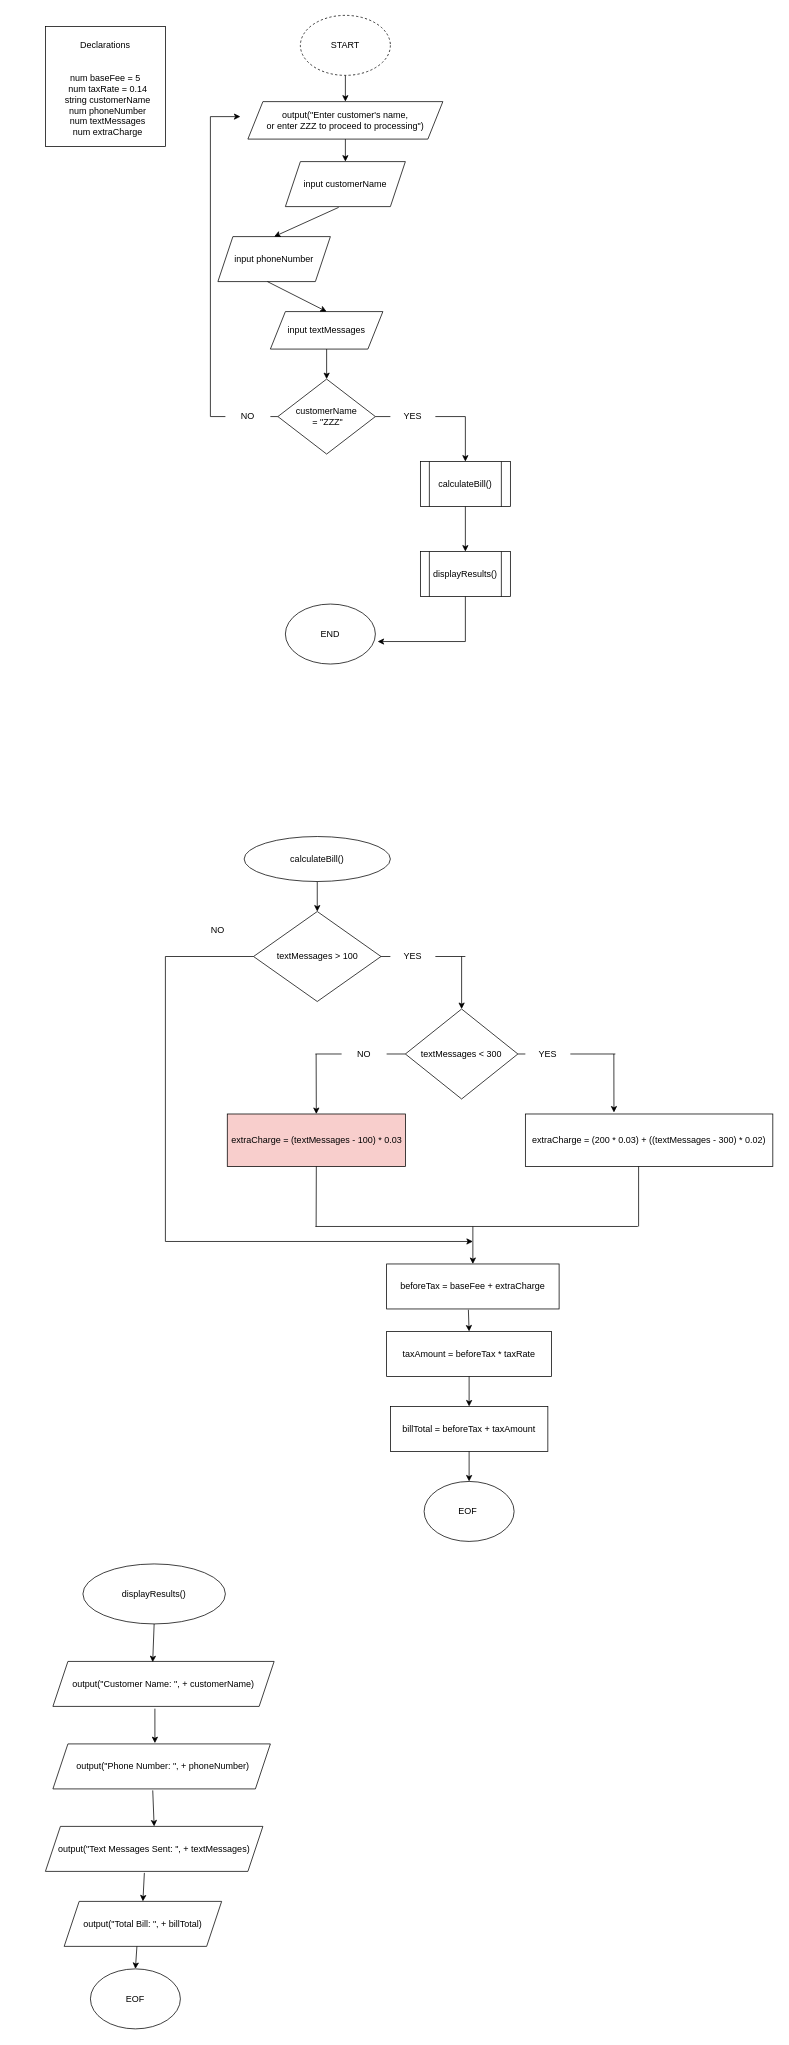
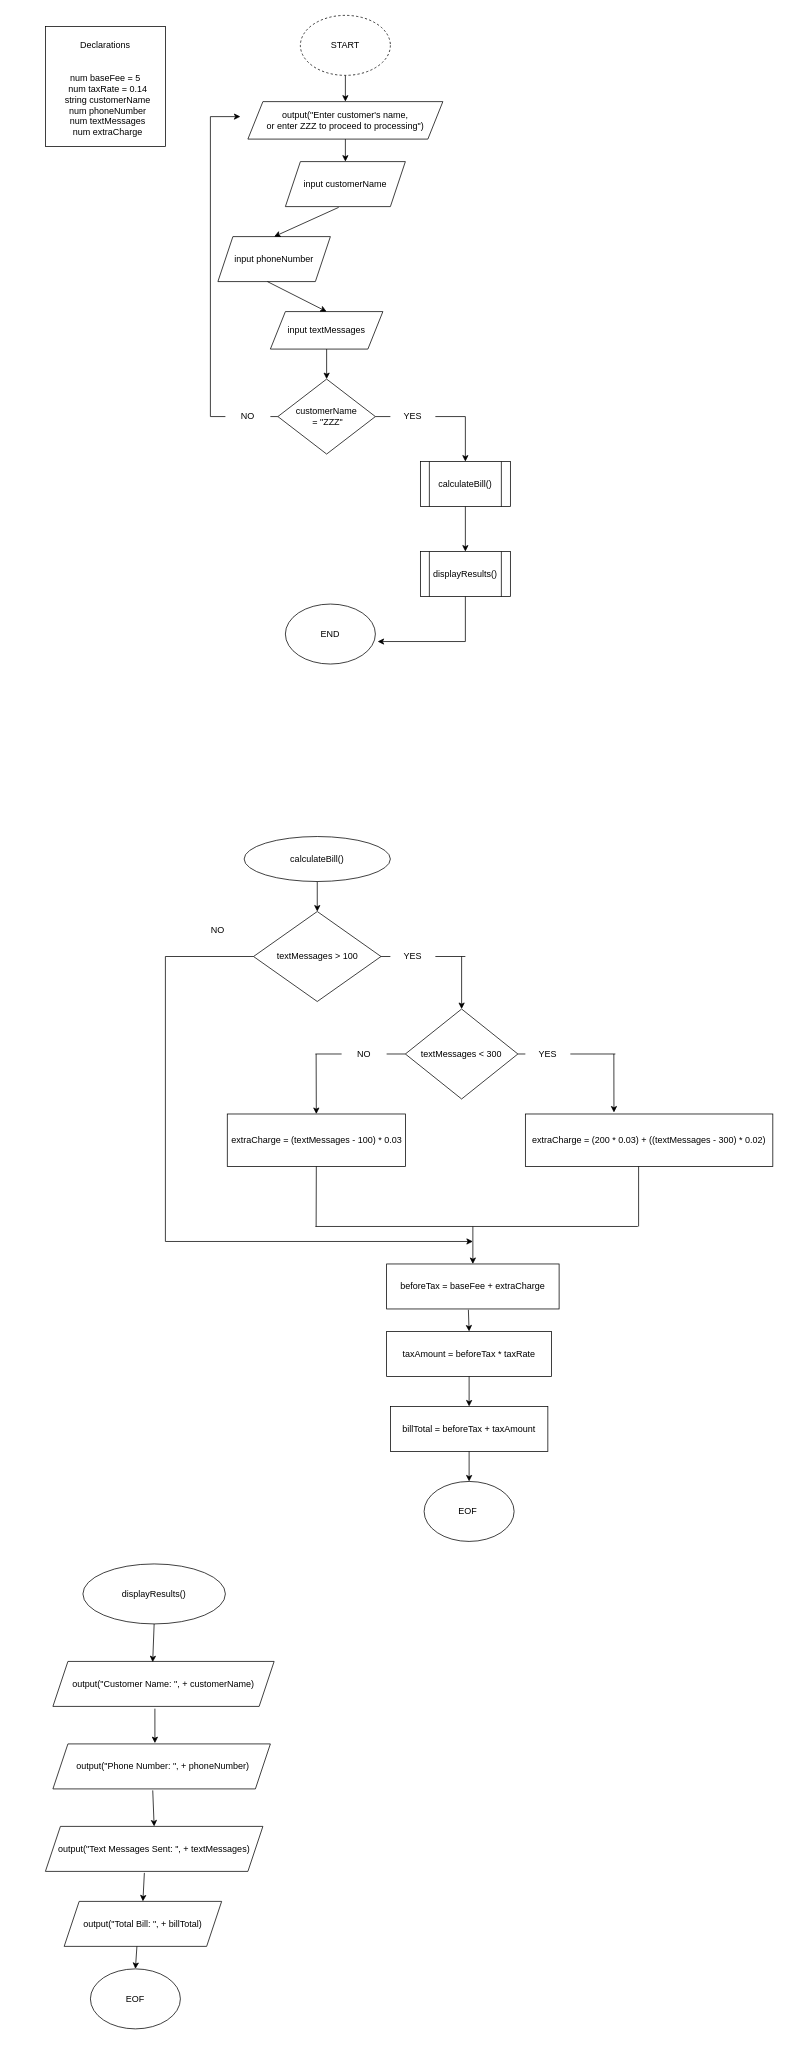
  <mxCell id="0" />
  <mxCell id="1" parent="0" />
  <mxCell id="2" value="" style="whiteSpace=wrap;html=1;aspect=fixed;" vertex="1" parent="1"><mxGeometry x="60" y="35" width="160" height="160" as="geometry" /></mxCell>
  <mxCell id="3" value="Declarations" style="text;html=1;align=center;verticalAlign=middle;whiteSpace=wrap;rounded=0;" vertex="1" parent="1"><mxGeometry x="70" y="45" width="140" height="30" as="geometry" /></mxCell>
  <mxCell id="4" value="&lt;div&gt;num baseFee = 5&lt;/div&gt;&lt;div&gt;&amp;nbsp; num taxRate = 0.14&lt;/div&gt;&lt;div&gt;&amp;nbsp; string customerName&lt;/div&gt;&lt;div&gt;&amp;nbsp; num phoneNumber&lt;/div&gt;&lt;div&gt;&amp;nbsp; num textMessages&lt;/div&gt;&lt;div&gt;&amp;nbsp; num extraCharge&lt;/div&gt;" style="text;html=1;align=center;verticalAlign=middle;whiteSpace=wrap;rounded=0;" vertex="1" parent="1"><mxGeometry x="20" y="75" width="240" height="130" as="geometry" /></mxCell>
  <mxCell id="5" value="START" style="ellipse;whiteSpace=wrap;html=1;dashed=1;" vertex="1" parent="1"><mxGeometry x="400" y="20" width="120" height="80" as="geometry" /></mxCell>
  <mxCell id="6" value="END" style="ellipse;whiteSpace=wrap;html=1;" vertex="1" parent="1"><mxGeometry x="380" y="805" width="120" height="80" as="geometry" /></mxCell>
  <mxCell id="7" value="output(&quot;Enter customer's name,&lt;div&gt;or enter ZZZ to proceed to processing&quot;)&lt;/div&gt;" style="shape=parallelogram;perimeter=parallelogramPerimeter;whiteSpace=wrap;html=1;fixedSize=1;" vertex="1" parent="1"><mxGeometry x="330" y="135" width="260" height="50" as="geometry" /></mxCell>
  <mxCell id="8" value="customerName&lt;div&gt;&amp;nbsp;= &quot;ZZZ&quot;&lt;/div&gt;" style="rhombus;whiteSpace=wrap;html=1;" vertex="1" parent="1"><mxGeometry x="370" y="505" width="130" height="100" as="geometry" /></mxCell>
  <mxCell id="9" value="calculateBill()" style="shape=process;whiteSpace=wrap;html=1;backgroundOutline=1;" vertex="1" parent="1"><mxGeometry x="560" y="615" width="120" height="60" as="geometry" /></mxCell>
  <mxCell id="10" value="displayResults()" style="shape=process;whiteSpace=wrap;html=1;backgroundOutline=1;" vertex="1" parent="1"><mxGeometry x="560" y="735" width="120" height="60" as="geometry" /></mxCell>
  <mxCell id="11" value="" style="endArrow=none;html=1;rounded=0;entryX=1;entryY=0.5;entryDx=0;entryDy=0;" edge="1" parent="1" source="20" target="8"><mxGeometry width="50" height="50" relative="1" as="geometry"><mxPoint x="620" y="555" as="sourcePoint" /><mxPoint x="430" y="375" as="targetPoint" /></mxGeometry></mxCell>
  <mxCell id="12" value="" style="endArrow=classic;html=1;rounded=0;entryX=0.5;entryY=0;entryDx=0;entryDy=0;" edge="1" parent="1" target="9"><mxGeometry width="50" height="50" relative="1" as="geometry"><mxPoint x="620" y="555" as="sourcePoint" /><mxPoint x="430" y="375" as="targetPoint" /></mxGeometry></mxCell>
  <mxCell id="13" value="" style="endArrow=classic;html=1;rounded=0;entryX=0.5;entryY=0;entryDx=0;entryDy=0;exitX=0.5;exitY=1;exitDx=0;exitDy=0;" edge="1" parent="1" source="9" target="10"><mxGeometry width="50" height="50" relative="1" as="geometry"><mxPoint x="380" y="425" as="sourcePoint" /><mxPoint x="430" y="375" as="targetPoint" /></mxGeometry></mxCell>
  <mxCell id="14" value="" style="endArrow=classic;html=1;rounded=0;entryX=1.025;entryY=0.625;entryDx=0;entryDy=0;entryPerimeter=0;" edge="1" parent="1" target="6"><mxGeometry width="50" height="50" relative="1" as="geometry"><mxPoint x="620" y="855" as="sourcePoint" /><mxPoint x="430" y="375" as="targetPoint" /></mxGeometry></mxCell>
  <mxCell id="15" value="input customerName" style="shape=parallelogram;perimeter=parallelogramPerimeter;whiteSpace=wrap;html=1;fixedSize=1;" vertex="1" parent="1"><mxGeometry x="380" y="215" width="160" height="60" as="geometry" /></mxCell>
  <mxCell id="16" value="input phoneNumber" style="shape=parallelogram;perimeter=parallelogramPerimeter;whiteSpace=wrap;html=1;fixedSize=1;" vertex="1" parent="1"><mxGeometry x="290" y="315" width="150" height="60" as="geometry" /></mxCell>
  <mxCell id="17" value="input textMessages" style="shape=parallelogram;perimeter=parallelogramPerimeter;whiteSpace=wrap;html=1;fixedSize=1;" vertex="1" parent="1"><mxGeometry x="360" y="415" width="150" height="50" as="geometry" /></mxCell>
  <mxCell id="18" value="" style="endArrow=none;html=1;rounded=0;entryX=0.5;entryY=1;entryDx=0;entryDy=0;" edge="1" parent="1" target="10"><mxGeometry width="50" height="50" relative="1" as="geometry"><mxPoint x="620" y="855" as="sourcePoint" /><mxPoint x="430" y="565" as="targetPoint" /></mxGeometry></mxCell>
  <mxCell id="19" value="" style="endArrow=none;html=1;rounded=0;entryX=1;entryY=0.5;entryDx=0;entryDy=0;" edge="1" parent="1" target="20"><mxGeometry width="50" height="50" relative="1" as="geometry"><mxPoint x="620" y="555" as="sourcePoint" /><mxPoint x="500" y="555" as="targetPoint" /></mxGeometry></mxCell>
  <mxCell id="20" value="YES" style="text;html=1;align=center;verticalAlign=middle;whiteSpace=wrap;rounded=0;" vertex="1" parent="1"><mxGeometry x="520" y="540" width="60" height="30" as="geometry" /></mxCell>
  <mxCell id="21" value="" style="endArrow=classic;html=1;rounded=0;exitX=0.5;exitY=1;exitDx=0;exitDy=0;entryX=0.5;entryY=0;entryDx=0;entryDy=0;" edge="1" parent="1" source="5" target="7"><mxGeometry width="50" height="50" relative="1" as="geometry"><mxPoint x="380" y="415" as="sourcePoint" /><mxPoint x="430" y="365" as="targetPoint" /></mxGeometry></mxCell>
  <mxCell id="22" value="" style="endArrow=classic;html=1;rounded=0;exitX=0.5;exitY=1;exitDx=0;exitDy=0;entryX=0.5;entryY=0;entryDx=0;entryDy=0;" edge="1" parent="1" source="7" target="15"><mxGeometry width="50" height="50" relative="1" as="geometry"><mxPoint x="380" y="415" as="sourcePoint" /><mxPoint x="430" y="365" as="targetPoint" /></mxGeometry></mxCell>
  <mxCell id="23" value="" style="endArrow=classic;html=1;rounded=0;exitX=0.444;exitY=1.017;exitDx=0;exitDy=0;exitPerimeter=0;entryX=0.5;entryY=0;entryDx=0;entryDy=0;" edge="1" parent="1" source="15" target="16"><mxGeometry width="50" height="50" relative="1" as="geometry"><mxPoint x="380" y="415" as="sourcePoint" /><mxPoint x="430" y="365" as="targetPoint" /></mxGeometry></mxCell>
  <mxCell id="24" value="" style="endArrow=classic;html=1;rounded=0;entryX=0.5;entryY=0;entryDx=0;entryDy=0;exitX=0.44;exitY=1;exitDx=0;exitDy=0;exitPerimeter=0;" edge="1" parent="1" source="16" target="17"><mxGeometry width="50" height="50" relative="1" as="geometry"><mxPoint x="380" y="415" as="sourcePoint" /><mxPoint x="430" y="365" as="targetPoint" /></mxGeometry></mxCell>
  <mxCell id="25" value="" style="endArrow=classic;html=1;rounded=0;entryX=0.5;entryY=0;entryDx=0;entryDy=0;exitX=0.5;exitY=1;exitDx=0;exitDy=0;" edge="1" parent="1" source="17" target="8"><mxGeometry width="50" height="50" relative="1" as="geometry"><mxPoint x="380" y="415" as="sourcePoint" /><mxPoint x="430" y="365" as="targetPoint" /></mxGeometry></mxCell>
  <mxCell id="26" value="" style="endArrow=none;html=1;rounded=0;entryX=0;entryY=0.5;entryDx=0;entryDy=0;" edge="1" parent="1" source="30" target="8"><mxGeometry width="50" height="50" relative="1" as="geometry"><mxPoint x="280" y="555" as="sourcePoint" /><mxPoint x="430" y="365" as="targetPoint" /></mxGeometry></mxCell>
  <mxCell id="27" value="" style="endArrow=none;html=1;rounded=0;" edge="1" parent="1"><mxGeometry width="50" height="50" relative="1" as="geometry"><mxPoint x="280" y="155" as="sourcePoint" /><mxPoint x="280" y="555" as="targetPoint" /></mxGeometry></mxCell>
  <mxCell id="28" value="" style="endArrow=classic;html=1;rounded=0;" edge="1" parent="1"><mxGeometry width="50" height="50" relative="1" as="geometry"><mxPoint x="280" y="155" as="sourcePoint" /><mxPoint x="320" y="155" as="targetPoint" /></mxGeometry></mxCell>
  <mxCell id="29" value="" style="endArrow=none;html=1;rounded=0;entryX=0;entryY=0.5;entryDx=0;entryDy=0;" edge="1" parent="1" target="30"><mxGeometry width="50" height="50" relative="1" as="geometry"><mxPoint x="280" y="555" as="sourcePoint" /><mxPoint x="370" y="555" as="targetPoint" /></mxGeometry></mxCell>
  <mxCell id="30" value="NO" style="text;html=1;align=center;verticalAlign=middle;whiteSpace=wrap;rounded=0;" vertex="1" parent="1"><mxGeometry x="300" y="540" width="60" height="30" as="geometry" /></mxCell>
  <mxCell id="31" value="calculateBill()" style="ellipse;whiteSpace=wrap;html=1;" vertex="1" parent="1"><mxGeometry x="325" y="1115" width="195" height="60" as="geometry" /></mxCell>
  <mxCell id="32" value="textMessages &amp;gt; 100" style="rhombus;whiteSpace=wrap;html=1;" vertex="1" parent="1"><mxGeometry x="337.5" y="1215" width="170" height="120" as="geometry" /></mxCell>
  <mxCell id="33" value="NO" style="text;html=1;align=center;verticalAlign=middle;whiteSpace=wrap;rounded=0;" vertex="1" parent="1"><mxGeometry x="260" y="1225" width="60" height="30" as="geometry" /></mxCell>
  <mxCell id="34" value="textMessages &amp;lt; 300" style="rhombus;whiteSpace=wrap;html=1;" vertex="1" parent="1"><mxGeometry x="540" y="1345" width="150" height="120" as="geometry" /></mxCell>
- <mxCell id="35" value="extraCharge = (textMessages - 100) * 0.03" style="rounded=0;whiteSpace=wrap;html=1;fillColor=#f8cecc;" vertex="1" parent="1"><mxGeometry x="302.5" y="1485" width="237.5" height="70" as="geometry" /></mxCell>
+ <mxCell id="35" value="extraCharge = (textMessages - 100) * 0.03" style="rounded=0;whiteSpace=wrap;html=1;" vertex="1" parent="1"><mxGeometry x="302.5" y="1485" width="237.5" height="70" as="geometry" /></mxCell>
  <mxCell id="36" value="extraCharge = (200 * 0.03) + ((textMessages - 300) * 0.02)" style="rounded=0;whiteSpace=wrap;html=1;" vertex="1" parent="1"><mxGeometry x="700" y="1485" width="330" height="70" as="geometry" /></mxCell>
  <mxCell id="37" value="beforeTax = baseFee + extraCharge" style="rounded=0;whiteSpace=wrap;html=1;" vertex="1" parent="1"><mxGeometry x="515" y="1685" width="230" height="60" as="geometry" /></mxCell>
  <mxCell id="38" value="taxAmount = beforeTax * taxRate" style="rounded=0;whiteSpace=wrap;html=1;" vertex="1" parent="1"><mxGeometry x="515" y="1775" width="220" height="60" as="geometry" /></mxCell>
  <mxCell id="39" value="billTotal = beforeTax + taxAmount" style="rounded=0;whiteSpace=wrap;html=1;" vertex="1" parent="1"><mxGeometry x="520" y="1875" width="210" height="60" as="geometry" /></mxCell>
  <mxCell id="40" value="" style="endArrow=classic;html=1;rounded=0;exitX=0.5;exitY=1;exitDx=0;exitDy=0;entryX=0.5;entryY=0;entryDx=0;entryDy=0;" edge="1" parent="1" source="31" target="32"><mxGeometry width="50" height="50" relative="1" as="geometry"><mxPoint x="380" y="1385" as="sourcePoint" /><mxPoint x="430" y="1335" as="targetPoint" /></mxGeometry></mxCell>
  <mxCell id="41" value="" style="endArrow=classic;html=1;rounded=0;entryX=0.5;entryY=0;entryDx=0;entryDy=0;" edge="1" parent="1" target="34"><mxGeometry width="50" height="50" relative="1" as="geometry"><mxPoint x="615" y="1275" as="sourcePoint" /><mxPoint x="430" y="1335" as="targetPoint" /></mxGeometry></mxCell>
  <mxCell id="42" value="" style="endArrow=none;html=1;rounded=0;exitX=1;exitY=0.5;exitDx=0;exitDy=0;" edge="1" parent="1" source="44"><mxGeometry width="50" height="50" relative="1" as="geometry"><mxPoint x="380" y="1385" as="sourcePoint" /><mxPoint x="620" y="1275" as="targetPoint" /></mxGeometry></mxCell>
  <mxCell id="43" value="" style="endArrow=none;html=1;rounded=0;exitX=1;exitY=0.5;exitDx=0;exitDy=0;" edge="1" parent="1" source="32" target="44"><mxGeometry width="50" height="50" relative="1" as="geometry"><mxPoint x="508" y="1275" as="sourcePoint" /><mxPoint x="620" y="1275" as="targetPoint" /></mxGeometry></mxCell>
  <mxCell id="44" value="YES" style="text;html=1;align=center;verticalAlign=middle;whiteSpace=wrap;rounded=0;" vertex="1" parent="1"><mxGeometry x="520" y="1260" width="60" height="30" as="geometry" /></mxCell>
  <mxCell id="45" value="" style="endArrow=classic;html=1;rounded=0;entryX=0.358;entryY=-0.029;entryDx=0;entryDy=0;entryPerimeter=0;" edge="1" parent="1" target="36"><mxGeometry width="50" height="50" relative="1" as="geometry"><mxPoint x="818" y="1405" as="sourcePoint" /><mxPoint x="430" y="1335" as="targetPoint" /></mxGeometry></mxCell>
  <mxCell id="46" value="" style="endArrow=none;html=1;rounded=0;entryX=1;entryY=0.5;entryDx=0;entryDy=0;" edge="1" parent="1" source="48" target="34"><mxGeometry width="50" height="50" relative="1" as="geometry"><mxPoint x="820" y="1405" as="sourcePoint" /><mxPoint x="430" y="1335" as="targetPoint" /></mxGeometry></mxCell>
  <mxCell id="47" value="" style="endArrow=none;html=1;rounded=0;entryX=1;entryY=0.5;entryDx=0;entryDy=0;" edge="1" parent="1" target="48"><mxGeometry width="50" height="50" relative="1" as="geometry"><mxPoint x="820" y="1405" as="sourcePoint" /><mxPoint x="690" y="1405" as="targetPoint" /></mxGeometry></mxCell>
  <mxCell id="48" value="YES" style="text;html=1;align=center;verticalAlign=middle;whiteSpace=wrap;rounded=0;" vertex="1" parent="1"><mxGeometry x="700" y="1390" width="60" height="30" as="geometry" /></mxCell>
  <mxCell id="49" value="" style="endArrow=classic;html=1;rounded=0;entryX=0.5;entryY=0;entryDx=0;entryDy=0;" edge="1" parent="1" target="35"><mxGeometry width="50" height="50" relative="1" as="geometry"><mxPoint x="421" y="1405" as="sourcePoint" /><mxPoint x="430" y="1335" as="targetPoint" /></mxGeometry></mxCell>
  <mxCell id="50" value="" style="endArrow=none;html=1;rounded=0;entryX=0;entryY=0.5;entryDx=0;entryDy=0;" edge="1" parent="1" source="52" target="34"><mxGeometry width="50" height="50" relative="1" as="geometry"><mxPoint x="420" y="1405" as="sourcePoint" /><mxPoint x="430" y="1335" as="targetPoint" /></mxGeometry></mxCell>
  <mxCell id="51" value="" style="endArrow=none;html=1;rounded=0;entryX=0;entryY=0.5;entryDx=0;entryDy=0;" edge="1" parent="1" target="52"><mxGeometry width="50" height="50" relative="1" as="geometry"><mxPoint x="420" y="1405" as="sourcePoint" /><mxPoint x="540" y="1405" as="targetPoint" /></mxGeometry></mxCell>
  <mxCell id="52" value="NO" style="text;html=1;align=center;verticalAlign=middle;whiteSpace=wrap;rounded=0;" vertex="1" parent="1"><mxGeometry x="455" y="1390" width="60" height="30" as="geometry" /></mxCell>
  <mxCell id="53" value="" style="endArrow=none;html=1;rounded=0;entryX=0.5;entryY=1;entryDx=0;entryDy=0;" edge="1" parent="1" target="35"><mxGeometry width="50" height="50" relative="1" as="geometry"><mxPoint x="421" y="1635" as="sourcePoint" /><mxPoint x="430" y="1535" as="targetPoint" /></mxGeometry></mxCell>
  <mxCell id="54" value="" style="endArrow=none;html=1;rounded=0;" edge="1" parent="1"><mxGeometry width="50" height="50" relative="1" as="geometry"><mxPoint x="851" y="1635" as="sourcePoint" /><mxPoint x="851" y="1555" as="targetPoint" /></mxGeometry></mxCell>
  <mxCell id="55" value="" style="endArrow=none;html=1;rounded=0;" edge="1" parent="1"><mxGeometry width="50" height="50" relative="1" as="geometry"><mxPoint x="420" y="1635" as="sourcePoint" /><mxPoint x="850" y="1635" as="targetPoint" /></mxGeometry></mxCell>
  <mxCell id="56" value="" style="endArrow=classic;html=1;rounded=0;entryX=0.5;entryY=0;entryDx=0;entryDy=0;" edge="1" parent="1" target="37"><mxGeometry width="50" height="50" relative="1" as="geometry"><mxPoint x="630" y="1635" as="sourcePoint" /><mxPoint x="430" y="1535" as="targetPoint" /></mxGeometry></mxCell>
  <mxCell id="57" value="" style="endArrow=classic;html=1;rounded=0;entryX=0.5;entryY=0;entryDx=0;entryDy=0;exitX=0.474;exitY=1.017;exitDx=0;exitDy=0;exitPerimeter=0;" edge="1" parent="1" source="37" target="38"><mxGeometry width="50" height="50" relative="1" as="geometry"><mxPoint x="380" y="1685" as="sourcePoint" /><mxPoint x="430" y="1635" as="targetPoint" /></mxGeometry></mxCell>
  <mxCell id="58" value="" style="endArrow=classic;html=1;rounded=0;exitX=0.5;exitY=1;exitDx=0;exitDy=0;" edge="1" parent="1" source="38" target="39"><mxGeometry width="50" height="50" relative="1" as="geometry"><mxPoint x="380" y="1685" as="sourcePoint" /><mxPoint x="430" y="1635" as="targetPoint" /></mxGeometry></mxCell>
  <mxCell id="59" value="" style="endArrow=none;html=1;rounded=0;entryX=0;entryY=0.5;entryDx=0;entryDy=0;" edge="1" parent="1" target="32"><mxGeometry width="50" height="50" relative="1" as="geometry"><mxPoint x="220" y="1275" as="sourcePoint" /><mxPoint x="430" y="1435" as="targetPoint" /></mxGeometry></mxCell>
  <mxCell id="60" value="" style="endArrow=classic;html=1;rounded=0;" edge="1" parent="1"><mxGeometry width="50" height="50" relative="1" as="geometry"><mxPoint x="220" y="1655" as="sourcePoint" /><mxPoint x="630" y="1655" as="targetPoint" /></mxGeometry></mxCell>
  <mxCell id="61" value="" style="endArrow=none;html=1;rounded=0;" edge="1" parent="1"><mxGeometry width="50" height="50" relative="1" as="geometry"><mxPoint x="220" y="1655" as="sourcePoint" /><mxPoint x="220" y="1275" as="targetPoint" /></mxGeometry></mxCell>
  <mxCell id="62" value="EOF&amp;nbsp;" style="ellipse;whiteSpace=wrap;html=1;" vertex="1" parent="1"><mxGeometry x="565" y="1975" width="120" height="80" as="geometry" /></mxCell>
  <mxCell id="63" value="" style="endArrow=classic;html=1;rounded=0;entryX=0.5;entryY=0;entryDx=0;entryDy=0;exitX=0.5;exitY=1;exitDx=0;exitDy=0;" edge="1" parent="1" source="39" target="62"><mxGeometry width="50" height="50" relative="1" as="geometry"><mxPoint x="380" y="2085" as="sourcePoint" /><mxPoint x="430" y="2035" as="targetPoint" /></mxGeometry></mxCell>
  <mxCell id="64" value="displayResults()" style="ellipse;whiteSpace=wrap;html=1;" vertex="1" parent="1"><mxGeometry x="110" y="2085" width="190" height="80" as="geometry" /></mxCell>
  <mxCell id="65" value="output(&quot;Customer Name: &quot;, + customerName)" style="shape=parallelogram;perimeter=parallelogramPerimeter;whiteSpace=wrap;html=1;fixedSize=1;" vertex="1" parent="1"><mxGeometry x="70" y="2215" width="295" height="60" as="geometry" /></mxCell>
  <mxCell id="66" value="&amp;nbsp;output(&quot;Phone Number: &quot;, + phoneNumber)" style="shape=parallelogram;perimeter=parallelogramPerimeter;whiteSpace=wrap;html=1;fixedSize=1;" vertex="1" parent="1"><mxGeometry x="70" y="2325" width="290" height="60" as="geometry" /></mxCell>
  <mxCell id="67" value="output(&quot;Text Messages Sent: &quot;, + textMessages)" style="shape=parallelogram;perimeter=parallelogramPerimeter;whiteSpace=wrap;html=1;fixedSize=1;" vertex="1" parent="1"><mxGeometry x="60" y="2435" width="290" height="60" as="geometry" /></mxCell>
  <mxCell id="68" value="output(&quot;Total Bill: &quot;, + billTotal)" style="shape=parallelogram;perimeter=parallelogramPerimeter;whiteSpace=wrap;html=1;fixedSize=1;" vertex="1" parent="1"><mxGeometry x="85" y="2535" width="210" height="60" as="geometry" /></mxCell>
  <mxCell id="69" value="EOF" style="ellipse;whiteSpace=wrap;html=1;" vertex="1" parent="1"><mxGeometry x="120" y="2625" width="120" height="80" as="geometry" /></mxCell>
  <mxCell id="70" value="" style="endArrow=classic;html=1;rounded=0;entryX=0.451;entryY=0.017;entryDx=0;entryDy=0;entryPerimeter=0;exitX=0.5;exitY=1;exitDx=0;exitDy=0;" edge="1" parent="1" source="64" target="65"><mxGeometry width="50" height="50" relative="1" as="geometry"><mxPoint x="380" y="2385" as="sourcePoint" /><mxPoint x="430" y="2335" as="targetPoint" /></mxGeometry></mxCell>
  <mxCell id="71" value="" style="endArrow=classic;html=1;rounded=0;exitX=0.461;exitY=1.05;exitDx=0;exitDy=0;exitPerimeter=0;entryX=0.469;entryY=-0.017;entryDx=0;entryDy=0;entryPerimeter=0;" edge="1" parent="1" source="65" target="66"><mxGeometry width="50" height="50" relative="1" as="geometry"><mxPoint x="380" y="2385" as="sourcePoint" /><mxPoint x="430" y="2335" as="targetPoint" /></mxGeometry></mxCell>
  <mxCell id="72" value="" style="endArrow=classic;html=1;rounded=0;exitX=0.459;exitY=1.033;exitDx=0;exitDy=0;exitPerimeter=0;entryX=0.5;entryY=0;entryDx=0;entryDy=0;" edge="1" parent="1" source="66" target="67"><mxGeometry width="50" height="50" relative="1" as="geometry"><mxPoint x="380" y="2385" as="sourcePoint" /><mxPoint x="430" y="2335" as="targetPoint" /></mxGeometry></mxCell>
  <mxCell id="73" value="" style="endArrow=classic;html=1;rounded=0;entryX=0.5;entryY=0;entryDx=0;entryDy=0;exitX=0.455;exitY=1.033;exitDx=0;exitDy=0;exitPerimeter=0;" edge="1" parent="1" source="67" target="68"><mxGeometry width="50" height="50" relative="1" as="geometry"><mxPoint x="380" y="2385" as="sourcePoint" /><mxPoint x="430" y="2335" as="targetPoint" /></mxGeometry></mxCell>
  <mxCell id="74" value="" style="endArrow=classic;html=1;rounded=0;exitX=0.462;exitY=1;exitDx=0;exitDy=0;exitPerimeter=0;entryX=0.5;entryY=0;entryDx=0;entryDy=0;" edge="1" parent="1" source="68" target="69"><mxGeometry width="50" height="50" relative="1" as="geometry"><mxPoint x="380" y="2385" as="sourcePoint" /><mxPoint x="430" y="2335" as="targetPoint" /></mxGeometry></mxCell>
